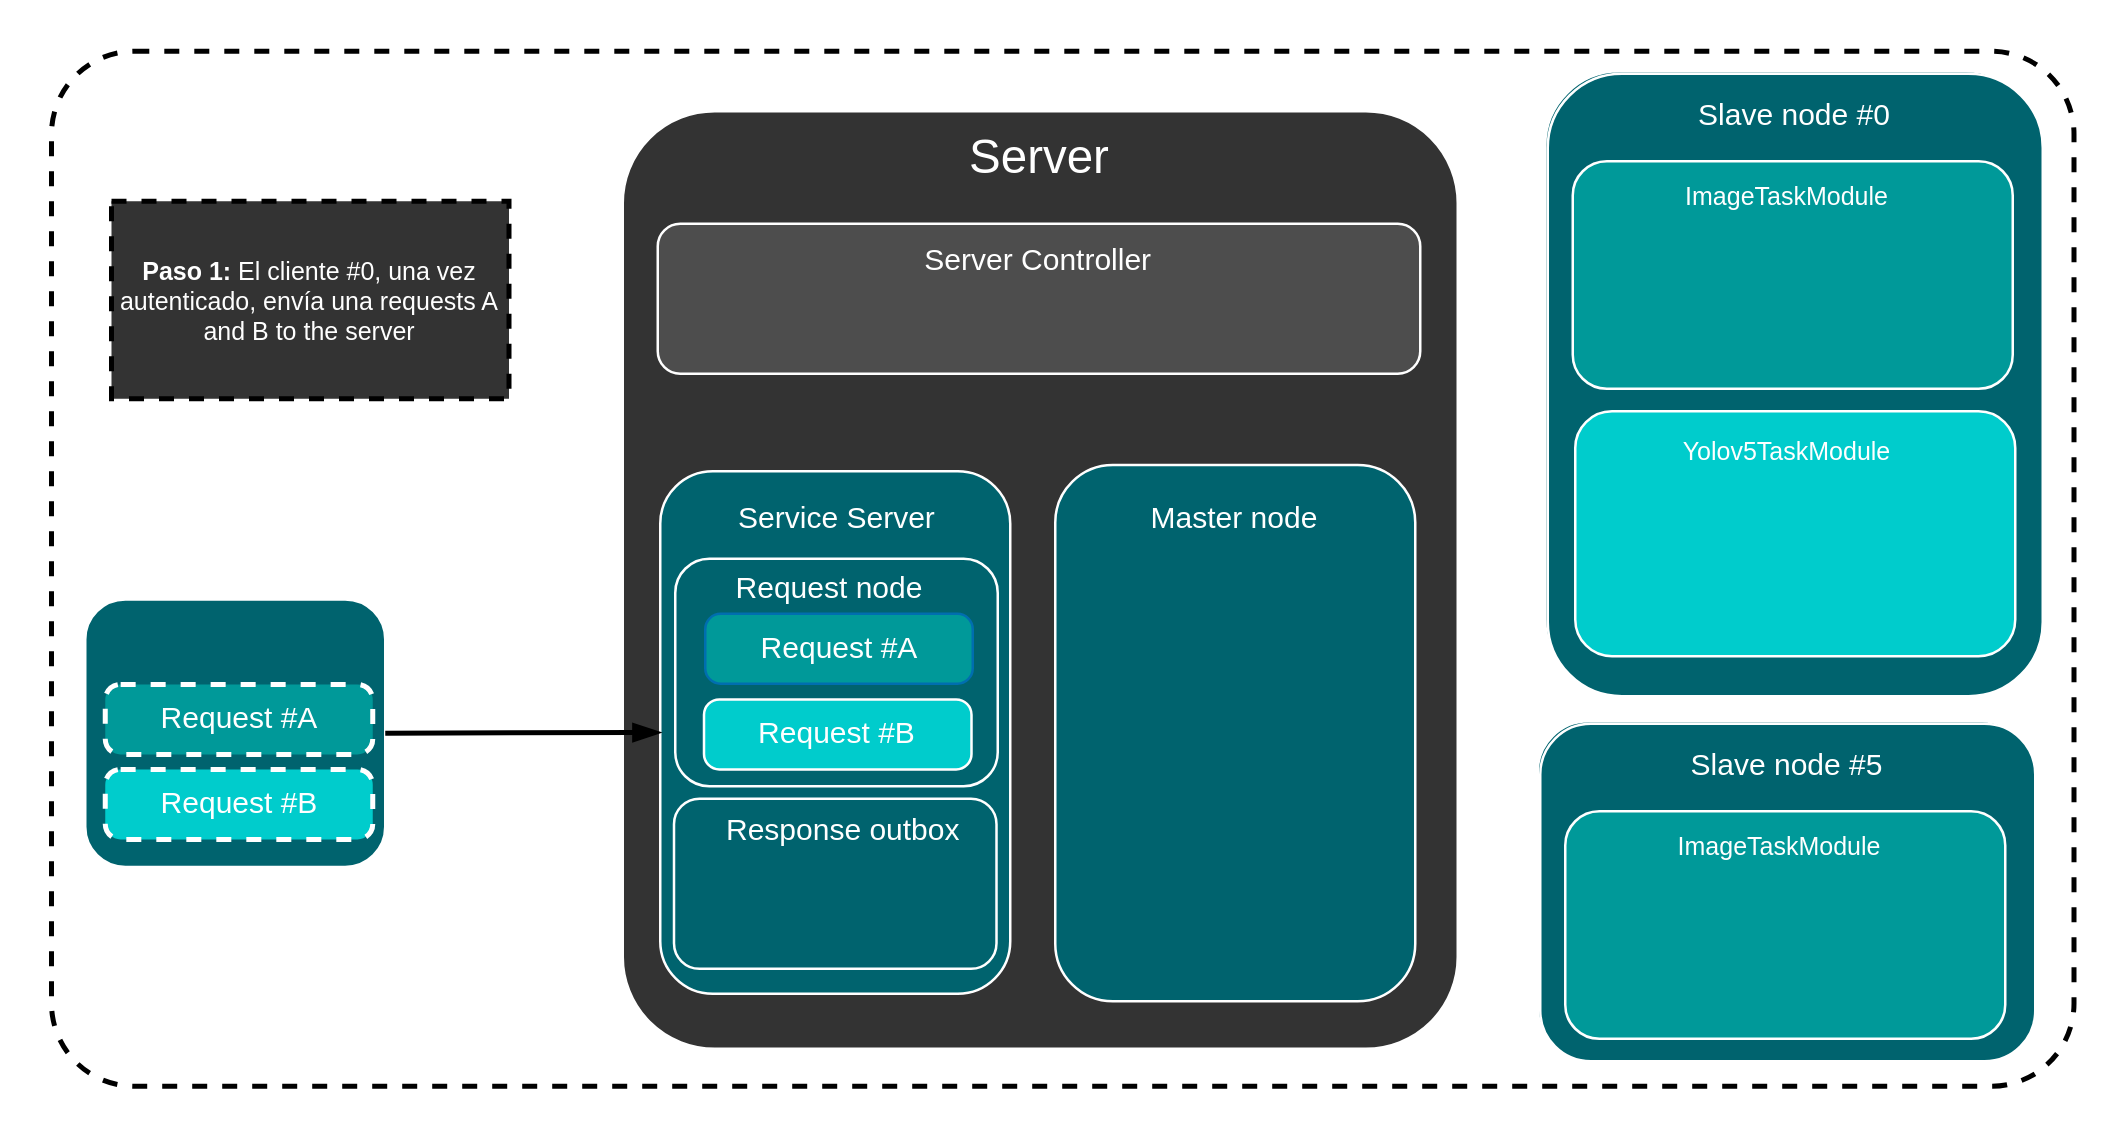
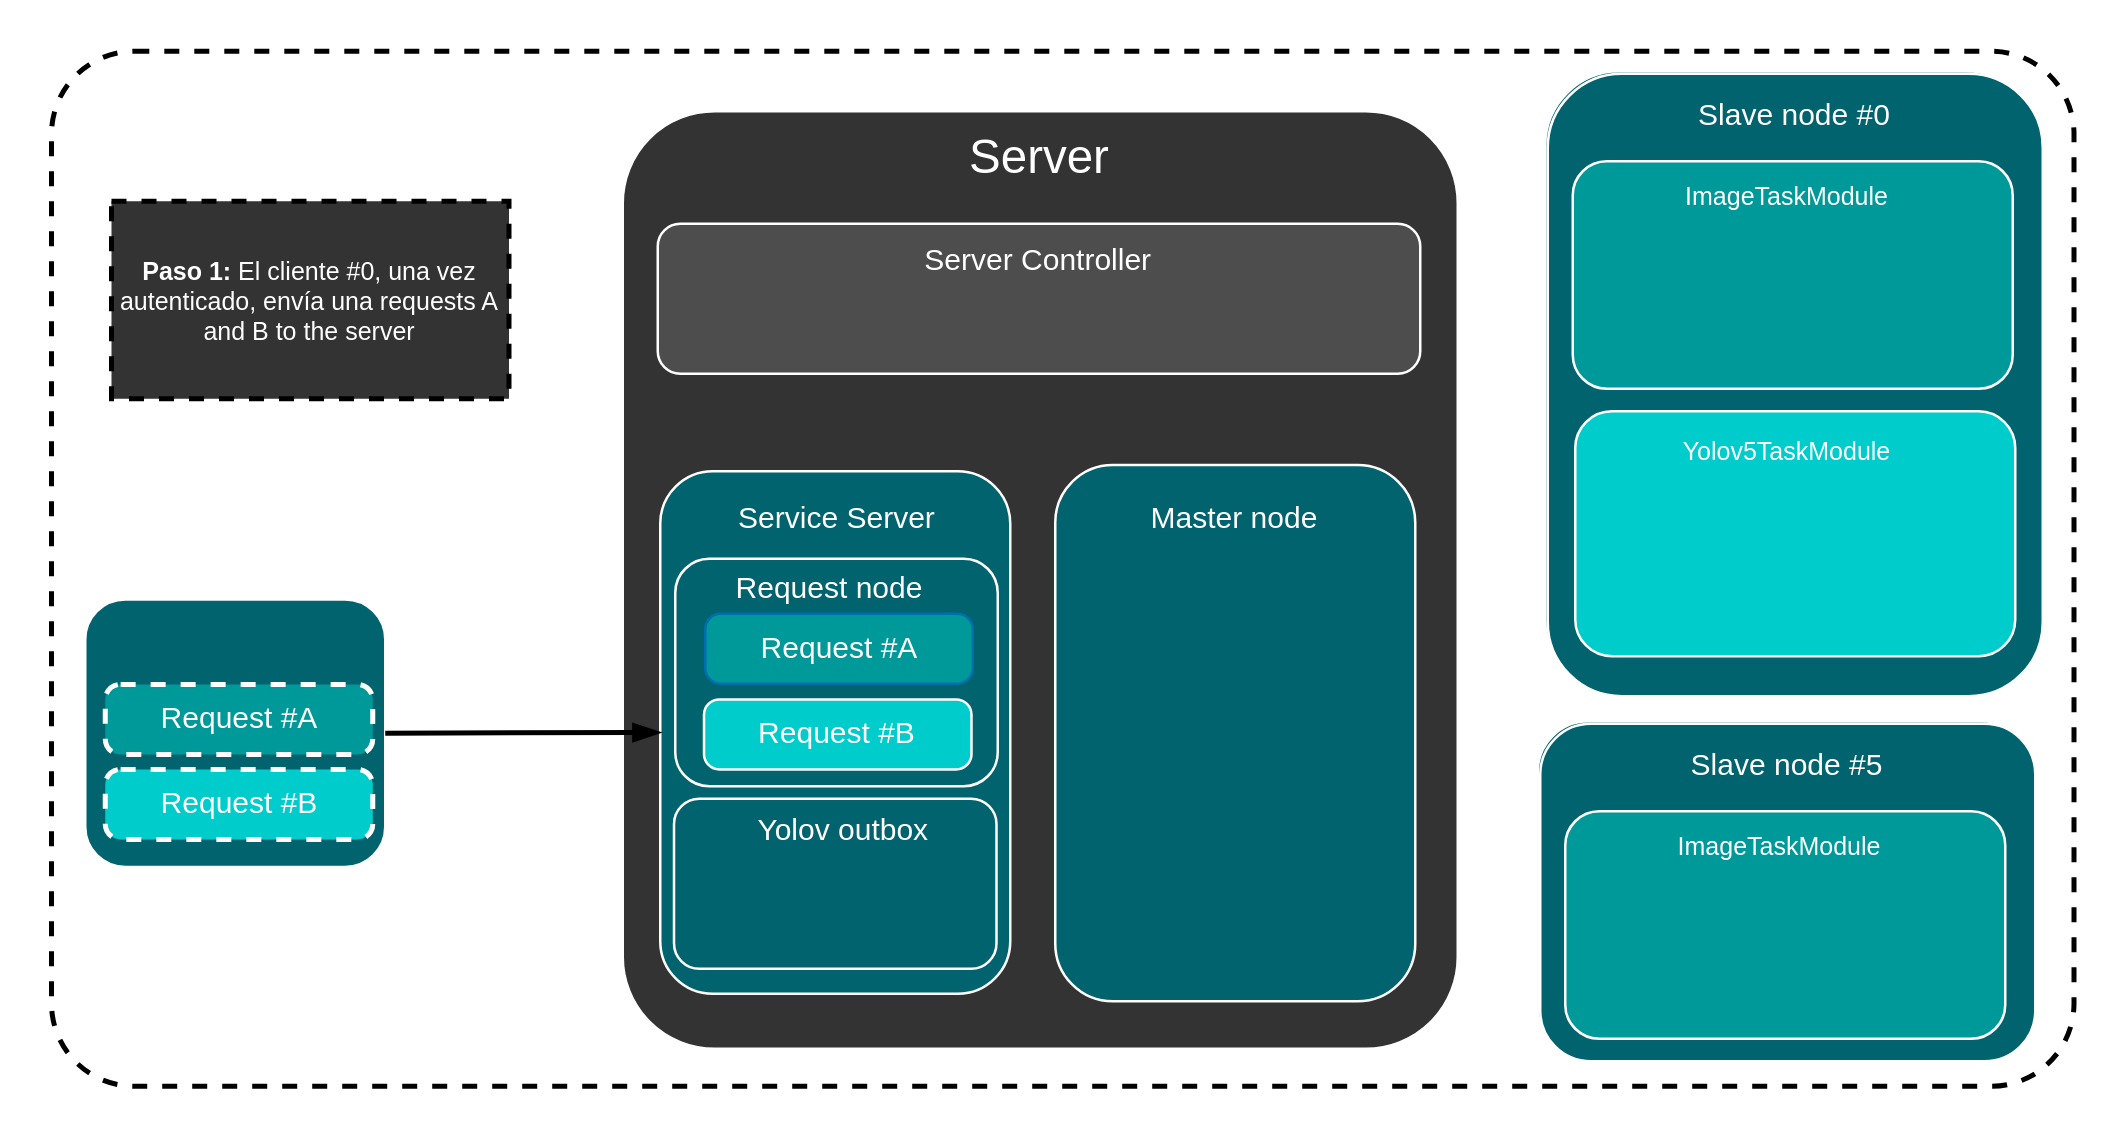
  <mxCell id="0" />
  <mxCell id="1" parent="0" />
  <mxCell id="2" value="" style="rounded=1;whiteSpace=wrap;html=1;dashed=1;fontSize=10;fontColor=#004A52;strokeColor=#000000;fillColor=none;gradientColor=none;arcSize=8;perimeterSpacing=0;strokeWidth=2;" parent="1" vertex="1"><mxGeometry x="20" width="809" height="414" as="geometry" y="20" /></mxCell>
  <mxCell id="3" value="&lt;font style=&quot;font-size: 19px&quot;&gt;Server&lt;/font&gt;" style="text;html=1;strokeColor=none;fillColor=none;align=center;verticalAlign=middle;whiteSpace=wrap;rounded=0;fontColor=#FFFFFF;" parent="1" vertex="1"><mxGeometry x="355" y="47" width="119" height="30" as="geometry" /></mxCell>
  <mxCell id="4" style="edgeStyle=none;html=1;exitX=0.75;exitY=0;exitDx=0;exitDy=0;entryX=0.301;entryY=1.008;entryDx=0;entryDy=0;entryPerimeter=0;fontSize=19;fontColor=#FFFFFF;endArrow=blockThin;endFill=1;strokeWidth=2;" parent="1" source="5" target="9" edge="1"><mxGeometry relative="1" as="geometry" /></mxCell>
  <mxCell id="5" value="" style="rounded=1;whiteSpace=wrap;html=1;fontColor=#004A52;strokeColor=#FFFFFF;fillColor=#00636E;" parent="1" vertex="1"><mxGeometry x="262.5" y="187" width="120" height="107" as="geometry" /></mxCell>
  <mxCell id="6" value="Service Server" style="text;html=1;strokeColor=none;fillColor=none;align=center;verticalAlign=middle;whiteSpace=wrap;rounded=0;fontColor=#FFFFFF;" parent="1" vertex="1"><mxGeometry x="276.5" y="191" width="93" height="30" as="geometry" /></mxCell>
  <mxCell id="7" style="edgeStyle=none;html=1;exitX=0.105;exitY=0.994;exitDx=0;exitDy=0;entryX=0.25;entryY=0;entryDx=0;entryDy=0;fontSize=19;fontColor=#FFFFFF;endArrow=none;endFill=0;strokeWidth=2;exitPerimeter=0;" parent="1" source="9" target="5" edge="1"><mxGeometry relative="1" as="geometry" /></mxCell>
  <mxCell id="8" style="edgeStyle=none;html=1;exitX=0.701;exitY=1.008;exitDx=0;exitDy=0;entryX=0.25;entryY=0;entryDx=0;entryDy=0;fontSize=19;fontColor=#FFFFFF;endArrow=blockThin;endFill=1;strokeWidth=2;exitPerimeter=0;" parent="1" source="9" target="12" edge="1"><mxGeometry relative="1" as="geometry" /></mxCell>
  <mxCell id="9" value="" style="rounded=1;whiteSpace=wrap;html=1;fontSize=19;fontColor=#FFFFFF;strokeColor=#FFFFFF;fillColor=#00636E;" parent="1" vertex="1"><mxGeometry x="261.5" y="88" width="305" height="60" as="geometry" /></mxCell>
  <mxCell id="10" value="Server Controller" style="text;html=1;strokeColor=none;fillColor=none;align=center;verticalAlign=middle;whiteSpace=wrap;rounded=0;fontColor=#FFFFFF;" parent="1" vertex="1"><mxGeometry x="338.5" y="88" width="150" height="30" as="geometry" /></mxCell>
  <mxCell id="11" style="edgeStyle=none;html=1;exitX=0.75;exitY=0;exitDx=0;exitDy=0;entryX=0.896;entryY=0.988;entryDx=0;entryDy=0;entryPerimeter=0;fontSize=19;fontColor=#FFFFFF;endArrow=blockThin;endFill=1;strokeWidth=2;" parent="1" source="12" target="9" edge="1"><mxGeometry relative="1" as="geometry" /></mxCell>
  <mxCell id="12" value="" style="rounded=1;whiteSpace=wrap;html=1;fontColor=#004A52;strokeColor=#FFFFFF;fillColor=#00636E;" parent="1" vertex="1"><mxGeometry x="444.5" y="184.5" width="120" height="107" as="geometry" /></mxCell>
  <mxCell id="13" value="Master node" style="text;html=1;strokeColor=none;fillColor=none;align=center;verticalAlign=middle;whiteSpace=wrap;rounded=0;fontColor=#FFFFFF;" parent="1" vertex="1"><mxGeometry x="468.25" y="191" width="72.5" height="30" as="geometry" /></mxCell>
  <mxCell id="14" value="" style="rounded=1;whiteSpace=wrap;html=1;fontColor=#004A52;strokeColor=#FFFFFF;fillColor=#00636E;" parent="1" vertex="1"><mxGeometry x="617.5" y="28" width="198" height="249" as="geometry" /></mxCell>
  <mxCell id="15" value="Slave node #0" style="text;html=1;strokeColor=none;fillColor=none;align=center;verticalAlign=middle;whiteSpace=wrap;rounded=0;fontColor=#FFFFFF;" parent="1" vertex="1"><mxGeometry x="672.88" y="30" width="87.25" height="30" as="geometry" /></mxCell>
  <mxCell id="16" value="" style="rounded=1;whiteSpace=wrap;html=1;fontSize=19;fontColor=#FFFFFF;strokeColor=#FFFFFF;fillColor=#009999;" parent="1" vertex="1"><mxGeometry x="627.5" y="63" width="176" height="91" as="geometry" /></mxCell>
  <mxCell id="17" value="&lt;font style=&quot;font-size: 10px&quot;&gt;ImageTaskModule&lt;/font&gt;" style="text;html=1;strokeColor=none;fillColor=none;align=center;verticalAlign=middle;whiteSpace=wrap;rounded=0;fontColor=#FFFFFF;" parent="1" vertex="1"><mxGeometry x="677.25" y="62" width="72.5" height="30" as="geometry" /></mxCell>
  <mxCell id="18" value="" style="rounded=1;whiteSpace=wrap;html=1;fontSize=19;fontColor=#FFFFFF;strokeColor=#FFFFFF;fillColor=#00CCCC;" parent="1" vertex="1"><mxGeometry x="628.5" y="163" width="176" height="98" as="geometry" /></mxCell>
  <mxCell id="19" value="&lt;font style=&quot;font-size: 10px&quot;&gt;Yolov5TaskModule&lt;/font&gt;" style="text;html=1;strokeColor=none;fillColor=none;align=center;verticalAlign=middle;whiteSpace=wrap;rounded=0;fontColor=#FFFFFF;" parent="1" vertex="1"><mxGeometry x="677.25" y="164" width="72.5" height="30" as="geometry" /></mxCell>
  <mxCell id="20" value="" style="rounded=1;whiteSpace=wrap;html=1;fontColor=#004A52;strokeColor=#FFFFFF;fillColor=#00636E;" parent="1" vertex="1"><mxGeometry x="614.5" y="288" width="198" height="135" as="geometry" /></mxCell>
  <mxCell id="21" value="Slave node #0" style="text;html=1;strokeColor=none;fillColor=none;align=center;verticalAlign=middle;whiteSpace=wrap;rounded=0;fontColor=#FFFFFF;" parent="1" vertex="1"><mxGeometry x="669.88" y="290" width="87.25" height="30" as="geometry" /></mxCell>
  <mxCell id="22" value="" style="rounded=1;whiteSpace=wrap;html=1;fontSize=19;fontColor=#FFFFFF;strokeColor=#FFFFFF;fillColor=#009999;" parent="1" vertex="1"><mxGeometry x="624.5" y="323" width="176" height="91" as="geometry" /></mxCell>
  <mxCell id="23" value="&lt;font style=&quot;font-size: 10px&quot;&gt;ImageTaskModule&lt;/font&gt;" style="text;html=1;strokeColor=none;fillColor=none;align=center;verticalAlign=middle;whiteSpace=wrap;rounded=0;fontColor=#FFFFFF;" parent="1" vertex="1"><mxGeometry x="674.25" y="322" width="72.5" height="30" as="geometry" /></mxCell>
  <mxCell id="24" value="" style="rounded=1;whiteSpace=wrap;html=1;fontColor=#004A52;strokeColor=#FFFFFF;fillColor=#00636E;" parent="1" vertex="1"><mxGeometry x="33.5" y="239.25" width="120" height="107" as="geometry" /></mxCell>
  <mxCell id="25" value="Request #A" style="rounded=1;whiteSpace=wrap;html=1;fontColor=#ffffff;fillColor=#009999;strokeColor=#FFFFFF;arcSize=22;dashed=1;strokeWidth=2;gradientColor=none;gradientDirection=east;shadow=0;glass=0;sketch=0;" parent="1" vertex="1"><mxGeometry x="41.5" y="273.25" width="107" height="28" as="geometry" /></mxCell>
  <mxCell id="26" value="Request #B" style="rounded=1;whiteSpace=wrap;html=1;fontColor=#ffffff;fillColor=#00CCCC;strokeColor=#FFFFFF;arcSize=22;dashed=1;strokeWidth=2;sketch=0;" parent="1" vertex="1"><mxGeometry x="41.5" y="307.25" width="107" height="28" as="geometry" /></mxCell>
  <mxCell id="27" value="" style="rounded=1;whiteSpace=wrap;html=1;fontColor=#004A52;strokeColor=#FFFFFF;fillColor=#333333;arcSize=11;" parent="1" vertex="1"><mxGeometry x="248.5" y="44" width="334" height="375" as="geometry" /></mxCell>
  <mxCell id="28" value="&lt;font style=&quot;font-size: 19px&quot;&gt;Server&lt;/font&gt;" style="text;html=1;strokeColor=none;fillColor=none;align=center;verticalAlign=middle;whiteSpace=wrap;rounded=0;fontColor=#FFFFFF;" parent="1" vertex="1"><mxGeometry x="356" y="48" width="119" height="30" as="geometry" /></mxCell>
  <mxCell id="29" value="" style="rounded=1;whiteSpace=wrap;html=1;fontColor=#004A52;strokeColor=#FFFFFF;fillColor=#00636E;" parent="1" vertex="1"><mxGeometry x="263.5" y="188" width="140" height="209" as="geometry" /></mxCell>
  <mxCell id="30" value="Service Server" style="text;html=1;strokeColor=none;fillColor=none;align=center;verticalAlign=middle;whiteSpace=wrap;rounded=0;fontColor=#FFFFFF;" parent="1" vertex="1"><mxGeometry x="287.5" y="192" width="93" height="30" as="geometry" /></mxCell>
  <mxCell id="31" value="" style="rounded=1;whiteSpace=wrap;html=1;fontSize=19;fontColor=#FFFFFF;strokeColor=#FFFFFF;fillColor=#4D4D4D;" parent="1" vertex="1"><mxGeometry x="262.5" y="89" width="305" height="60" as="geometry" /></mxCell>
  <mxCell id="32" value="Server Controller" style="text;html=1;strokeColor=none;fillColor=none;align=center;verticalAlign=middle;whiteSpace=wrap;rounded=0;fontColor=#FFFFFF;" parent="1" vertex="1"><mxGeometry x="339.5" y="89" width="150" height="30" as="geometry" /></mxCell>
  <mxCell id="33" value="" style="rounded=1;whiteSpace=wrap;html=1;fontColor=#004A52;strokeColor=#FFFFFF;fillColor=#00636E;arcSize=16;" parent="1" vertex="1"><mxGeometry x="421.5" y="185.5" width="144" height="214.5" as="geometry" /></mxCell>
  <mxCell id="34" value="Master node" style="text;html=1;strokeColor=none;fillColor=none;align=center;verticalAlign=middle;whiteSpace=wrap;rounded=0;fontColor=#FFFFFF;" parent="1" vertex="1"><mxGeometry x="456.5" y="192" width="72.5" height="30" as="geometry" /></mxCell>
  <mxCell id="35" value="" style="rounded=1;whiteSpace=wrap;html=1;fontColor=#004A52;strokeColor=#FFFFFF;fillColor=#00636E;" parent="1" vertex="1"><mxGeometry x="618.5" y="29" width="198" height="249" as="geometry" /></mxCell>
  <mxCell id="36" value="Slave node #0" style="text;html=1;strokeColor=none;fillColor=none;align=center;verticalAlign=middle;whiteSpace=wrap;rounded=0;fontColor=#FFFFFF;" parent="1" vertex="1"><mxGeometry x="673.88" y="31" width="87.25" height="30" as="geometry" /></mxCell>
  <mxCell id="37" value="" style="rounded=1;whiteSpace=wrap;html=1;fontSize=19;fontColor=#FFFFFF;strokeColor=#FFFFFF;fillColor=#009999;" parent="1" vertex="1"><mxGeometry x="628.5" y="64" width="176" height="91" as="geometry" /></mxCell>
  <mxCell id="38" value="&lt;font style=&quot;font-size: 10px&quot;&gt;ImageTaskModule&lt;/font&gt;" style="text;html=1;strokeColor=none;fillColor=none;align=center;verticalAlign=middle;whiteSpace=wrap;rounded=0;fontColor=#FFFFFF;" parent="1" vertex="1"><mxGeometry x="678.25" y="63" width="72.5" height="30" as="geometry" /></mxCell>
  <mxCell id="39" value="" style="rounded=1;whiteSpace=wrap;html=1;fontSize=19;fontColor=#FFFFFF;strokeColor=#FFFFFF;fillColor=#00CCCC;" parent="1" vertex="1"><mxGeometry x="629.5" y="164" width="176" height="98" as="geometry" /></mxCell>
  <mxCell id="40" value="&lt;font style=&quot;font-size: 10px&quot;&gt;Yolov5TaskModule&lt;/font&gt;" style="text;html=1;strokeColor=none;fillColor=none;align=center;verticalAlign=middle;whiteSpace=wrap;rounded=0;fontColor=#FFFFFF;" parent="1" vertex="1"><mxGeometry x="678.25" y="165" width="72.5" height="30" as="geometry" /></mxCell>
  <mxCell id="41" value="" style="rounded=1;whiteSpace=wrap;html=1;fontColor=#004A52;strokeColor=#FFFFFF;fillColor=#00636E;" parent="1" vertex="1"><mxGeometry x="615.5" y="289" width="198" height="135" as="geometry" /></mxCell>
  <mxCell id="42" value="Slave node #5" style="text;html=1;strokeColor=none;fillColor=none;align=center;verticalAlign=middle;whiteSpace=wrap;rounded=0;fontColor=#FFFFFF;" parent="1" vertex="1"><mxGeometry x="670.88" y="291" width="87.25" height="30" as="geometry" /></mxCell>
  <mxCell id="43" value="" style="rounded=1;whiteSpace=wrap;html=1;fontSize=19;fontColor=#FFFFFF;strokeColor=#FFFFFF;fillColor=#009999;" parent="1" vertex="1"><mxGeometry x="625.5" y="324" width="176" height="91" as="geometry" /></mxCell>
  <mxCell id="44" value="&lt;font style=&quot;font-size: 10px&quot;&gt;ImageTaskModule&lt;/font&gt;" style="text;html=1;strokeColor=none;fillColor=none;align=center;verticalAlign=middle;whiteSpace=wrap;rounded=0;fontColor=#FFFFFF;" parent="1" vertex="1"><mxGeometry x="675.25" y="323" width="72.5" height="30" as="geometry" /></mxCell>
  <mxCell id="45" value="&lt;font size=&quot;1&quot;&gt;&lt;b&gt;Paso 1: &lt;/b&gt;El cliente&amp;nbsp;#0, una vez autenticado, envía una requests A and B to the server&lt;/font&gt;" style="text;html=1;strokeColor=default;fillColor=#333333;align=center;verticalAlign=middle;whiteSpace=wrap;rounded=0;fontSize=10;fontColor=#FFFFFF;gradientColor=none;dashed=1;strokeWidth=2;" parent="1" vertex="1"><mxGeometry x="44" y="80" width="159" height="79" as="geometry" /></mxCell>
  <mxCell id="46" value="" style="rounded=1;whiteSpace=wrap;html=1;fontColor=#004A52;strokeColor=#FFFFFF;fillColor=#00636E;" parent="1" vertex="1"><mxGeometry x="269.5" y="223" width="129" height="91" as="geometry" /></mxCell>
  <mxCell id="47" value="Request node" style="text;html=1;strokeColor=none;fillColor=none;align=center;verticalAlign=middle;whiteSpace=wrap;rounded=0;fontColor=#FFFFFF;" parent="1" vertex="1"><mxGeometry x="284.5" y="220" width="93" height="30" as="geometry" /></mxCell>
  <mxCell id="48" value="" style="rounded=1;whiteSpace=wrap;html=1;fontColor=#004A52;strokeColor=#FFFFFF;fillColor=#00636E;" parent="1" vertex="1"><mxGeometry x="269" y="319" width="129" height="68" as="geometry" /></mxCell>
- <mxCell id="49" value="Response outbox" style="text;html=1;strokeColor=none;fillColor=none;align=center;verticalAlign=middle;whiteSpace=wrap;rounded=0;fontColor=#FFFFFF;" parent="1" vertex="1"><mxGeometry x="284.5" y="317" width="104" height="30" as="geometry" /></mxCell>
+ <mxCell id="49" value="Yolov outbox" style="text;html=1;strokeColor=none;fillColor=none;align=center;verticalAlign=middle;whiteSpace=wrap;rounded=0;fontColor=#FFFFFF;" parent="1" vertex="1"><mxGeometry x="284.5" y="317" width="104" height="30" as="geometry" /></mxCell>
  <mxCell id="50" style="edgeStyle=none;html=1;exitX=1;exitY=0.5;exitDx=0;exitDy=0;entryX=0;entryY=0.5;entryDx=0;entryDy=0;fontSize=10;fontColor=#004A52;endArrow=blockThin;endFill=1;strokeWidth=2;" parent="1" source="24" target="29" edge="1"><mxGeometry relative="1" as="geometry" /></mxCell>
  <mxCell id="51" value="Request #A" style="rounded=1;whiteSpace=wrap;html=1;fontColor=#ffffff;fillColor=#009999;strokeColor=#006EAF;arcSize=22;" parent="1" vertex="1"><mxGeometry x="281.5" y="245" width="107" height="28" as="geometry" /></mxCell>
  <mxCell id="52" value="Request #B" style="rounded=1;whiteSpace=wrap;html=1;fontColor=#ffffff;fillColor=#00CCCC;strokeColor=#FFFFFF;arcSize=22;" parent="1" vertex="1"><mxGeometry x="281" y="279.25" width="107" height="28" as="geometry" /></mxCell>
